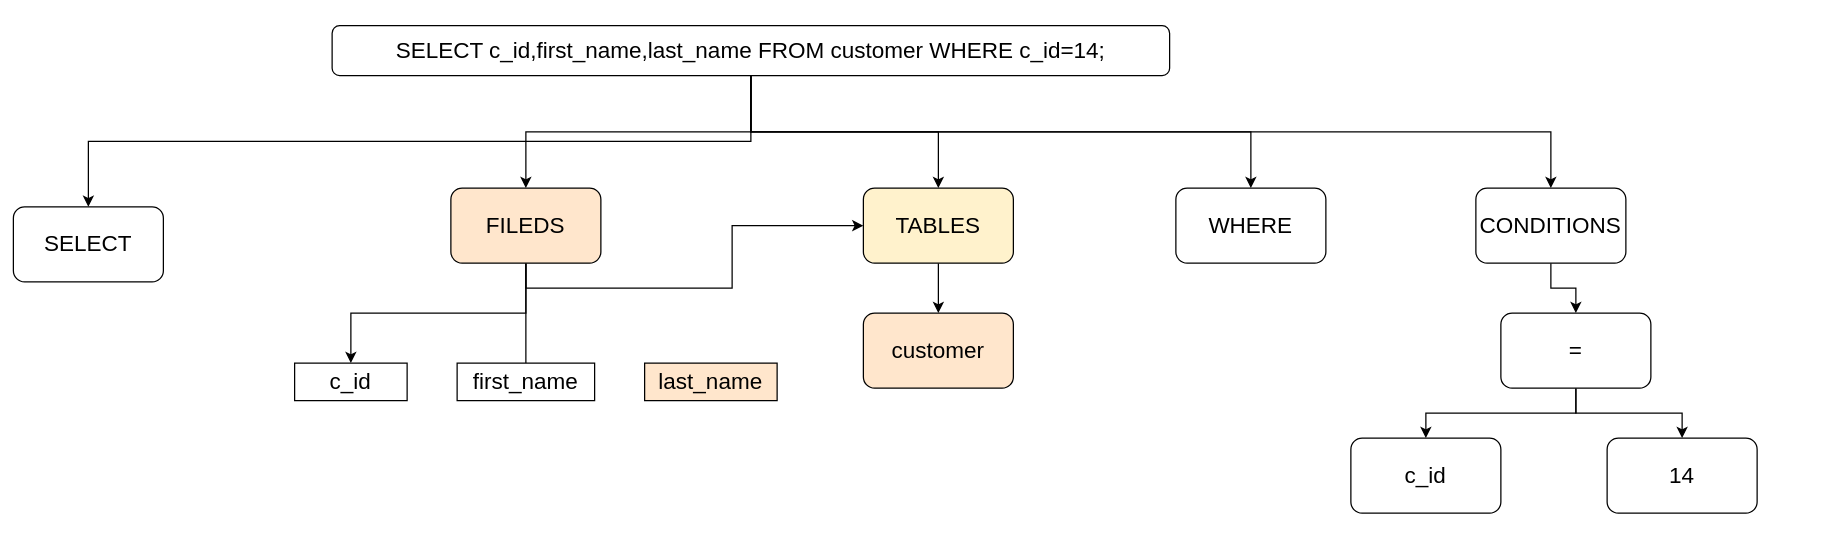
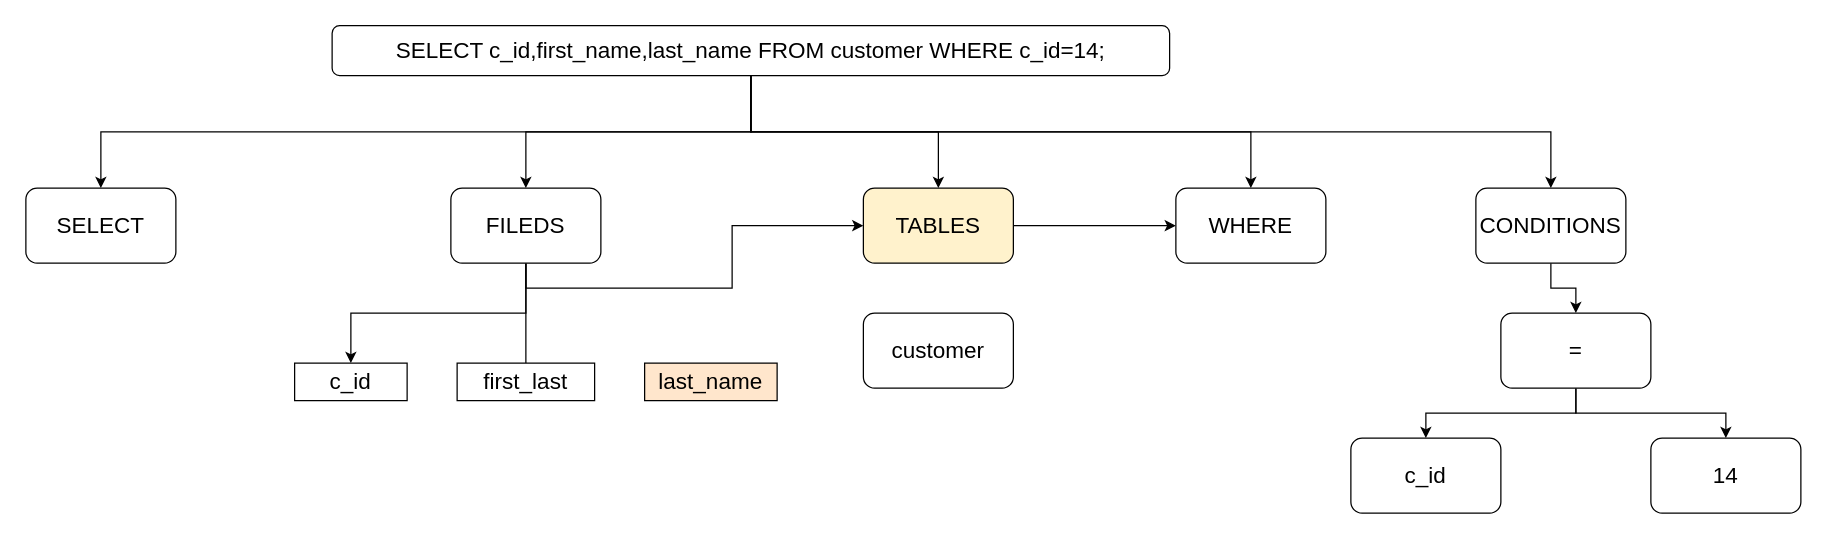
  <mxCell id="0" />
  <mxCell id="1" parent="0" />
  <mxCell id="2" style="edgeStyle=orthogonalEdgeStyle;rounded=0;orthogonalLoop=1;jettySize=auto;html=1;exitX=0.5;exitY=1;exitDx=0;exitDy=0;fontSize=18;" edge="1" parent="1" source="7" target="12"><mxGeometry relative="1" as="geometry" /></mxCell>
  <mxCell id="3" style="edgeStyle=orthogonalEdgeStyle;rounded=0;orthogonalLoop=1;jettySize=auto;html=1;exitX=0.5;exitY=1;exitDx=0;exitDy=0;fontSize=18;" edge="1" parent="1" source="7" target="14"><mxGeometry relative="1" as="geometry" /></mxCell>
  <mxCell id="4" style="edgeStyle=orthogonalEdgeStyle;rounded=0;orthogonalLoop=1;jettySize=auto;html=1;exitX=0.5;exitY=1;exitDx=0;exitDy=0;fontSize=18;" edge="1" parent="1" source="7" target="15"><mxGeometry relative="1" as="geometry" /></mxCell>
  <mxCell id="5" style="edgeStyle=orthogonalEdgeStyle;rounded=0;orthogonalLoop=1;jettySize=auto;html=1;exitX=0.5;exitY=1;exitDx=0;exitDy=0;fontSize=18;" edge="1" parent="1" source="7" target="17"><mxGeometry relative="1" as="geometry" /></mxCell>
  <mxCell id="6" style="edgeStyle=orthogonalEdgeStyle;rounded=0;orthogonalLoop=1;jettySize=auto;html=1;exitX=0.5;exitY=1;exitDx=0;exitDy=0;fontSize=18;" edge="1" parent="1" source="7" target="8"><mxGeometry relative="1" as="geometry" /></mxCell>
  <mxCell id="7" value="SELECT c_id,first_name,last_name&amp;nbsp;FROM customer WHERE c_id=14;" style="rounded=1;whiteSpace=wrap;html=1;fontSize=18;" vertex="1" parent="1"><mxGeometry x="265" y="20" width="670" height="40" as="geometry" /></mxCell>
- <mxCell id="8" value="SELECT" style="whiteSpace=wrap;html=1;fontSize=18;rounded=1;" vertex="1" parent="1"><mxGeometry x="10" y="165" width="120" height="60" as="geometry" /></mxCell>
+ <mxCell id="8" value="SELECT" style="whiteSpace=wrap;html=1;fontSize=18;rounded=1;" vertex="1" parent="1"><mxGeometry x="20" y="150" width="120" height="60" as="geometry" /></mxCell>
  <mxCell id="9" style="edgeStyle=orthogonalEdgeStyle;rounded=0;orthogonalLoop=1;jettySize=auto;html=1;exitX=0.5;exitY=1;exitDx=0;exitDy=0;fontSize=18;endArrow=none;" edge="1" parent="1" source="12" target="19"><mxGeometry relative="1" as="geometry" /></mxCell>
  <mxCell id="10" style="edgeStyle=orthogonalEdgeStyle;rounded=0;orthogonalLoop=1;jettySize=auto;html=1;exitX=0.5;exitY=1;exitDx=0;exitDy=0;fontSize=18;" edge="1" parent="1" source="12" target="14"><mxGeometry relative="1" as="geometry" /></mxCell>
  <mxCell id="11" style="edgeStyle=orthogonalEdgeStyle;rounded=0;orthogonalLoop=1;jettySize=auto;html=1;exitX=0.5;exitY=1;exitDx=0;exitDy=0;entryX=0.5;entryY=0;entryDx=0;entryDy=0;fontSize=18;" edge="1" parent="1" source="12" target="18"><mxGeometry relative="1" as="geometry" /></mxCell>
- <mxCell id="12" value="FILEDS" style="whiteSpace=wrap;html=1;fontSize=18;rounded=1;fillColor=#ffe6cc;" vertex="1" parent="1"><mxGeometry x="360" y="150" width="120" height="60" as="geometry" /></mxCell>
- <mxCell id="13" value="" style="edgeStyle=orthogonalEdgeStyle;rounded=0;orthogonalLoop=1;jettySize=auto;html=1;fontSize=18;" edge="1" parent="1" source="14" target="21"><mxGeometry relative="1" as="geometry" /></mxCell>
+ <mxCell id="12" value="FILEDS" style="whiteSpace=wrap;html=1;fontSize=18;rounded=1;" vertex="1" parent="1"><mxGeometry x="360" y="150" width="120" height="60" as="geometry" /></mxCell>
+ <mxCell id="13" value="" style="edgeStyle=orthogonalEdgeStyle;rounded=0;orthogonalLoop=1;jettySize=auto;html=1;fontSize=18;" edge="1" parent="1" source="14" target="15"><mxGeometry relative="1" as="geometry" /></mxCell>
  <mxCell id="14" value="TABLES" style="whiteSpace=wrap;html=1;fontSize=18;rounded=1;fillColor=#fff2cc;" vertex="1" parent="1"><mxGeometry x="690" y="150" width="120" height="60" as="geometry" /></mxCell>
  <mxCell id="15" value="WHERE" style="whiteSpace=wrap;html=1;fontSize=18;rounded=1;" vertex="1" parent="1"><mxGeometry x="940" y="150" width="120" height="60" as="geometry" /></mxCell>
  <mxCell id="16" value="" style="edgeStyle=orthogonalEdgeStyle;rounded=0;orthogonalLoop=1;jettySize=auto;html=1;fontSize=18;" edge="1" parent="1" source="17" target="24"><mxGeometry relative="1" as="geometry" /></mxCell>
  <mxCell id="17" value="CONDITIONS" style="whiteSpace=wrap;html=1;fontSize=18;rounded=1;" vertex="1" parent="1"><mxGeometry x="1180" y="150" width="120" height="60" as="geometry" /></mxCell>
  <mxCell id="18" value="c_id" style="rounded=0;whiteSpace=wrap;html=1;fontSize=18;" vertex="1" parent="1"><mxGeometry x="235" y="290" width="90" height="30" as="geometry" /></mxCell>
- <mxCell id="19" value="first_name" style="rounded=0;whiteSpace=wrap;html=1;fontSize=18;" vertex="1" parent="1"><mxGeometry x="365" y="290" width="110" height="30" as="geometry" /></mxCell>
+ <mxCell id="19" value="first_last" style="rounded=0;whiteSpace=wrap;html=1;fontSize=18;" vertex="1" parent="1"><mxGeometry x="365" y="290" width="110" height="30" as="geometry" /></mxCell>
  <mxCell id="20" value="last_name" style="rounded=0;whiteSpace=wrap;html=1;fontSize=18;fillColor=#ffe6cc;" vertex="1" parent="1"><mxGeometry x="515" y="290" width="106" height="30" as="geometry" /></mxCell>
- <mxCell id="21" value="customer" style="whiteSpace=wrap;html=1;fontSize=18;rounded=1;fillColor=#ffe6cc;" vertex="1" parent="1"><mxGeometry x="690" y="250" width="120" height="60" as="geometry" /></mxCell>
+ <mxCell id="21" value="customer" style="whiteSpace=wrap;html=1;fontSize=18;rounded=1;" vertex="1" parent="1"><mxGeometry x="690" y="250" width="120" height="60" as="geometry" /></mxCell>
  <mxCell id="22" style="edgeStyle=orthogonalEdgeStyle;rounded=0;orthogonalLoop=1;jettySize=auto;html=1;exitX=0.5;exitY=1;exitDx=0;exitDy=0;fontSize=18;" edge="1" parent="1" source="24" target="25"><mxGeometry relative="1" as="geometry" /></mxCell>
  <mxCell id="23" style="edgeStyle=orthogonalEdgeStyle;rounded=0;orthogonalLoop=1;jettySize=auto;html=1;exitX=0.5;exitY=1;exitDx=0;exitDy=0;entryX=0.5;entryY=0;entryDx=0;entryDy=0;fontSize=18;" edge="1" parent="1" source="24" target="26"><mxGeometry relative="1" as="geometry" /></mxCell>
  <mxCell id="24" value="=" style="whiteSpace=wrap;html=1;fontSize=18;rounded=1;" vertex="1" parent="1"><mxGeometry x="1200" y="250" width="120" height="60" as="geometry" /></mxCell>
  <mxCell id="25" value="c_id" style="rounded=1;whiteSpace=wrap;html=1;fontSize=18;" vertex="1" parent="1"><mxGeometry x="1080" y="350" width="120" height="60" as="geometry" /></mxCell>
- <mxCell id="26" value="14" style="rounded=1;whiteSpace=wrap;html=1;fontSize=18;" vertex="1" parent="1"><mxGeometry x="1285" y="350" width="120" height="60" as="geometry" /></mxCell>
+ <mxCell id="26" value="14" style="rounded=1;whiteSpace=wrap;html=1;fontSize=18;" vertex="1" parent="1"><mxGeometry x="1320" y="350" width="120" height="60" as="geometry" /></mxCell>
